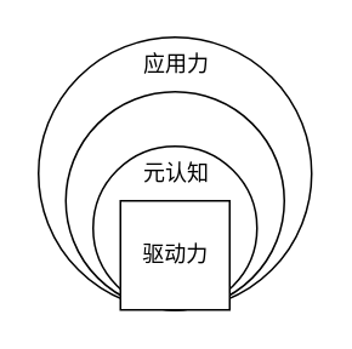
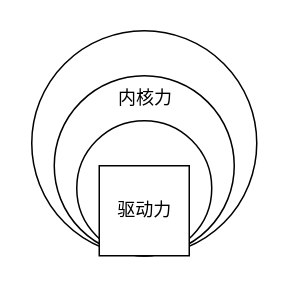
  <mxCell id="0" />
  <mxCell id="1" parent="0" />
  <mxCell id="2" value="" style="ellipse;whiteSpace=wrap;html=1;aspect=fixed;" vertex="1" parent="1"><mxGeometry x="20.5" y="20" width="150" height="150" as="geometry" /></mxCell>
  <mxCell id="3" value="" style="ellipse;whiteSpace=wrap;html=1;aspect=fixed;" vertex="1" parent="1"><mxGeometry x="35.5" y="50" width="120" height="120" as="geometry" /></mxCell>
  <mxCell id="4" value="" style="ellipse;whiteSpace=wrap;html=1;aspect=fixed;" vertex="1" parent="1"><mxGeometry x="50.5" y="80" width="90" height="90" as="geometry" /></mxCell>
  <mxCell id="5" value="驱动力" style="whiteSpace=wrap;html=1;aspect=fixed;rounded=0;" vertex="1" parent="1"><mxGeometry x="65.5" y="110" width="60" height="60" as="geometry" /></mxCell>
- <mxCell id="6" value="元认知" style="text;html=1;align=center;verticalAlign=middle;resizable=0;points=[];autosize=1;strokeColor=none;fillColor=none;" vertex="1" parent="1"><mxGeometry x="65.5" y="80" width="60" height="30" as="geometry" /></mxCell>
- <mxCell id="8" value="应用力" style="text;html=1;align=center;verticalAlign=middle;resizable=0;points=[];autosize=1;strokeColor=none;fillColor=none;" vertex="1" parent="1"><mxGeometry x="65.5" y="20" width="60" height="30" as="geometry" /></mxCell>
+ <mxCell id="7" value="内核力" style="text;html=1;align=center;verticalAlign=middle;resizable=0;points=[];autosize=1;strokeColor=none;fillColor=none;" vertex="1" parent="1"><mxGeometry x="65.5" y="50" width="60" height="30" as="geometry" /></mxCell>
